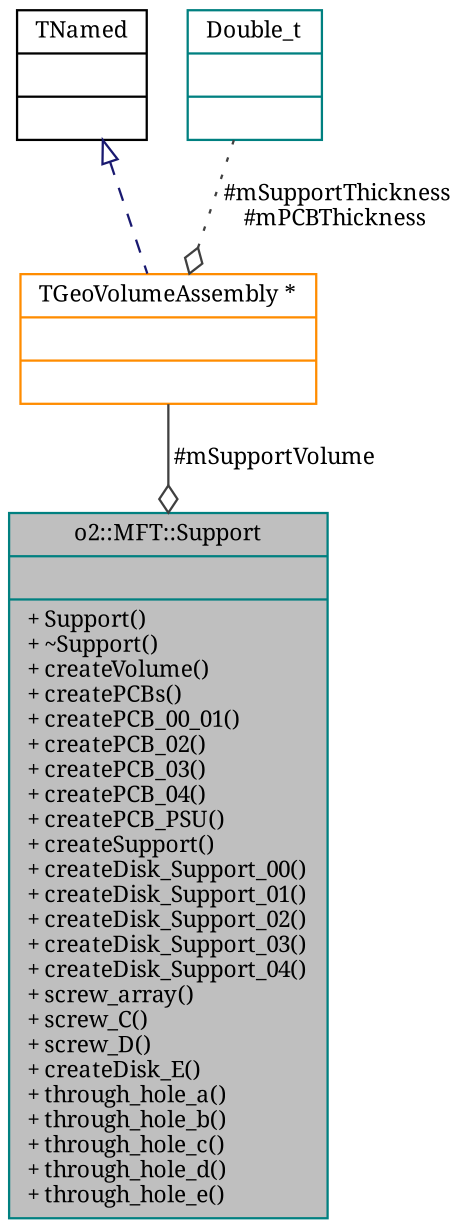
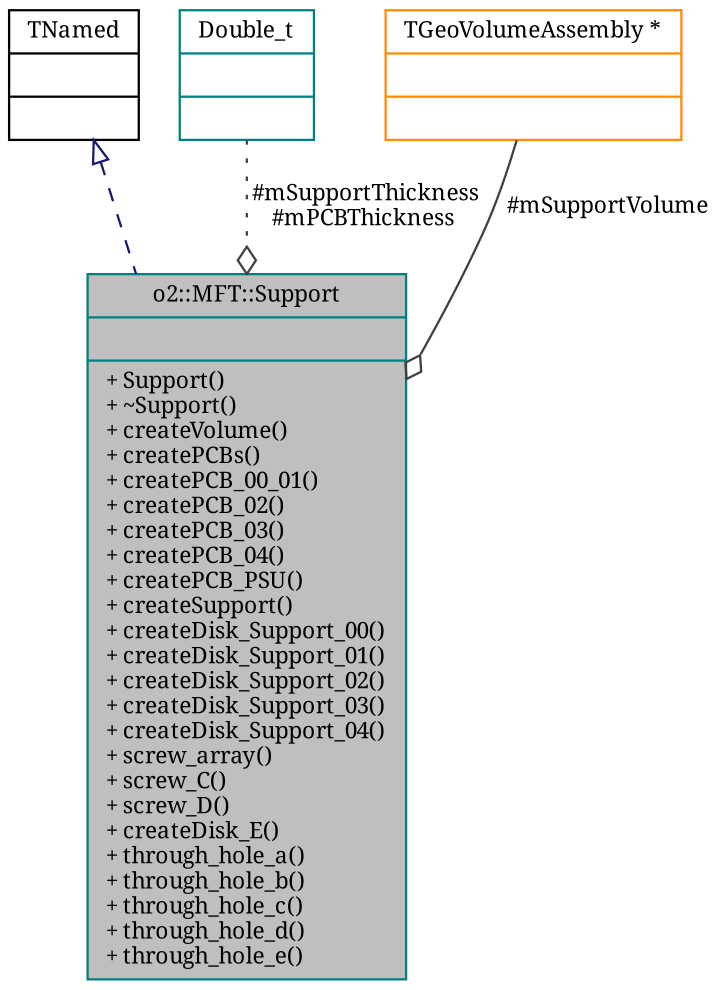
  digraph {
    fontname="Noto Serif"
    node [color=teal fontname="Noto Serif" fontsize=10 shape=record]
    edge [color=grey25 fontname="Noto Serif" fontsize=10 labelfontname=Helvetica labelfontsize=10 arrowhead=odiamond]
    n1 [fillcolor=grey75 fontcolor=black height=0.2 label="{o2::MFT::Support\n||+ Support()\l+ ~Support()\l+ createVolume()\l+ createPCBs()\l+ createPCB_00_01()\l+ createPCB_02()\l+ createPCB_03()\l+ createPCB_04()\l+ createPCB_PSU()\l+ createSupport()\l+ createDisk_Support_00()\l+ createDisk_Support_01()\l+ createDisk_Support_02()\l+ createDisk_Support_03()\l+ createDisk_Support_04()\l+ screw_array()\l+ screw_C()\l+ screw_D()\l+ createDisk_E()\l+ through_hole_a()\l+ through_hole_b()\l+ through_hole_c()\l+ through_hole_d()\l+ through_hole_e()\l}" style=filled width=0.4]
    n2 [color=black height=0.2 label="{TNamed\n||}" width=0.4]
    n3 [height=0.2 label="{Double_t\n||}" width=0.4]
    n4 [color=darkorange height=0.2 label="{TGeoVolumeAssembly *\n||}" width=0.4]
-   n2 -> n4 [arrowtail=onormal color=midnightblue dir=back style=dashed arrowhead=""]
-   n3 -> n4 [label=" #mSupportThickness\n#mPCBThickness" style=dotted]
+   n2 -> n1 [arrowtail=onormal color=midnightblue dir=back style=dashed arrowhead=""]
+   n3 -> n1 [label=" #mSupportThickness\n#mPCBThickness" style=dotted]
    n4 -> n1 [label=" #mSupportVolume" style=solid]
  }
